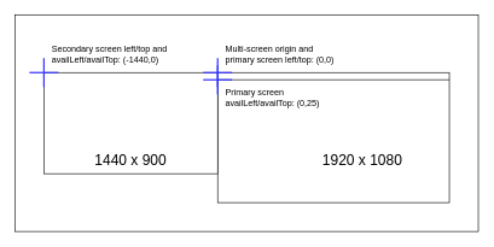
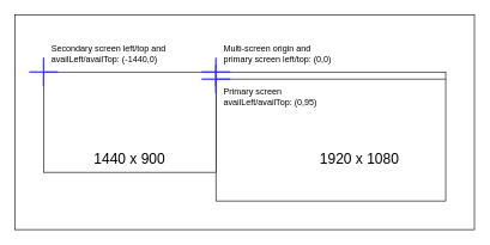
  <mxCell id="0" />
  <mxCell id="1" parent="0" />
  <mxCell id="2" value="" style="rounded=0;whiteSpace=wrap;html=1;" parent="1" vertex="1"><mxGeometry width="640" height="300" as="geometry" x="20" y="20" /></mxCell>
  <mxCell id="3" value="" style="rounded=0;whiteSpace=wrap;html=1;" parent="1" vertex="1"><mxGeometry x="300" y="100" width="320" height="180" as="geometry" /></mxCell>
  <mxCell id="4" value="" style="rounded=0;whiteSpace=wrap;html=1;" parent="1" vertex="1"><mxGeometry x="60" y="100" width="240" height="140" as="geometry" /></mxCell>
  <mxCell id="5" value="" style="group" parent="1" vertex="1" connectable="0"><mxGeometry x="40" y="80" width="40" height="40" as="geometry" /></mxCell>
  <mxCell id="6" value="" style="endArrow=none;html=1;rounded=0;strokeColor=#3333FF;strokeWidth=2;" parent="5" edge="1"><mxGeometry width="50" height="50" relative="1" as="geometry"><mxPoint y="20" as="sourcePoint" /><mxPoint x="40" y="20" as="targetPoint" /></mxGeometry></mxCell>
  <mxCell id="7" value="" style="endArrow=none;html=1;rounded=0;strokeColor=#3333FF;strokeWidth=2;" parent="5" edge="1"><mxGeometry width="50" height="50" relative="1" as="geometry"><mxPoint x="20" as="sourcePoint" /><mxPoint x="20" y="40" as="targetPoint" /></mxGeometry></mxCell>
  <mxCell id="8" value="" style="group" parent="1" vertex="1" connectable="0"><mxGeometry x="280" y="80" width="40" height="40" as="geometry" /></mxCell>
  <mxCell id="9" value="" style="endArrow=none;html=1;rounded=0;strokeColor=#3333FF;strokeWidth=2;" parent="8" edge="1"><mxGeometry width="50" height="50" relative="1" as="geometry"><mxPoint y="20" as="sourcePoint" /><mxPoint x="40" y="20" as="targetPoint" /></mxGeometry></mxCell>
  <mxCell id="10" value="" style="endArrow=none;html=1;rounded=0;strokeColor=#3333FF;strokeWidth=2;" parent="8" edge="1"><mxGeometry width="50" height="50" relative="1" as="geometry"><mxPoint x="20" as="sourcePoint" /><mxPoint x="20" y="40" as="targetPoint" /></mxGeometry></mxCell>
  <mxCell id="11" value="&lt;div align=&quot;left&quot;&gt;Multi-screen origin and primary screen left/top: (0,0)&lt;br&gt;&lt;/div&gt;" style="text;html=1;strokeColor=none;fillColor=none;align=center;verticalAlign=middle;whiteSpace=wrap;rounded=0;" parent="1" vertex="1"><mxGeometry x="310" y="45" width="160" height="60" as="geometry" /></mxCell>
  <mxCell id="12" value="&lt;div align=&quot;left&quot;&gt;Secondary screen left/top and availLeft/availTop: (-1440,0)&lt;br&gt;&lt;/div&gt;" style="text;html=1;strokeColor=none;fillColor=none;align=center;verticalAlign=middle;whiteSpace=wrap;rounded=0;" parent="1" vertex="1"><mxGeometry x="70" y="45" width="170" height="60" as="geometry" /></mxCell>
  <mxCell id="13" value="" style="endArrow=none;html=1;rounded=0;" parent="1" edge="1"><mxGeometry width="50" height="50" relative="1" as="geometry"><mxPoint x="300" y="110" as="sourcePoint" /><mxPoint x="620" y="110" as="targetPoint" /></mxGeometry></mxCell>
  <mxCell id="14" value="" style="group" parent="1" vertex="1" connectable="0"><mxGeometry x="280" y="90" width="40" height="40" as="geometry" /></mxCell>
  <mxCell id="15" value="" style="endArrow=none;html=1;rounded=0;strokeColor=#3333FF;strokeWidth=2;" parent="14" edge="1"><mxGeometry width="50" height="50" relative="1" as="geometry"><mxPoint y="20" as="sourcePoint" /><mxPoint x="40" y="20" as="targetPoint" /></mxGeometry></mxCell>
  <mxCell id="16" value="" style="endArrow=none;html=1;rounded=0;strokeColor=#3333FF;strokeWidth=2;" parent="14" edge="1"><mxGeometry width="50" height="50" relative="1" as="geometry"><mxPoint x="20" as="sourcePoint" /><mxPoint x="20" y="40" as="targetPoint" /></mxGeometry></mxCell>
- <mxCell id="17" value="&lt;div align=&quot;left&quot;&gt;Primary screen availLeft/availTop: (0,25)&lt;br&gt;&lt;/div&gt;" style="text;html=1;strokeColor=none;fillColor=none;align=center;verticalAlign=middle;whiteSpace=wrap;rounded=0;" parent="1" vertex="1"><mxGeometry x="310" y="105" width="160" height="60" as="geometry" /></mxCell>
+ <mxCell id="17" value="&lt;div align=&quot;left&quot;&gt;Primary screen availLeft/availTop: (0,95)&lt;br&gt;&lt;/div&gt;" style="text;html=1;strokeColor=none;fillColor=none;align=center;verticalAlign=middle;whiteSpace=wrap;rounded=0;" parent="1" vertex="1"><mxGeometry x="310" y="105" width="160" height="60" as="geometry" /></mxCell>
  <mxCell id="18" value="&lt;font style=&quot;font-size: 20px;&quot;&gt;1920 x 1080&lt;/font&gt;" style="text;html=1;strokeColor=none;fillColor=none;align=center;verticalAlign=middle;whiteSpace=wrap;rounded=0;" parent="1" vertex="1"><mxGeometry x="435" y="205" width="130" height="30" as="geometry" /></mxCell>
  <mxCell id="19" value="1440 x 900" style="text;html=1;strokeColor=none;fillColor=none;align=center;verticalAlign=middle;whiteSpace=wrap;rounded=0;fontSize=20;" parent="1" vertex="1"><mxGeometry x="115" y="205" width="130" height="30" as="geometry" /></mxCell>
